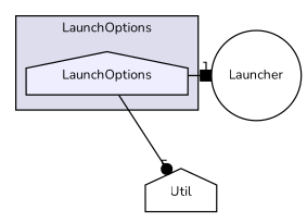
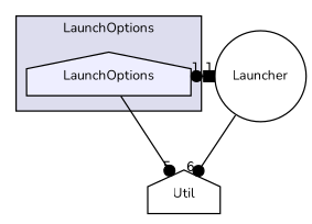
  digraph {
    compound=true
    fontname=Nunito
    node [fontname=Nunito fontsize=10 shape=house]
    edge [arrowhead=dot fontname=Nunito headlabel=1 labeldistance=1.5 labelfontname=Helvetica labelfontsize=10]
    n1 [fillcolor="#eeeeff" label=LaunchOptions pencolor=black style=filled]
    n2 [label=Launcher shape=circle]
    n3 [label=Util]
    subgraph cluster_1 {
      bgcolor="#ddddee"
      fontsize=10
      label=LaunchOptions
      pencolor=black
      n1
    }
    n1 -> n2 [arrowhead=box]
    n1 -> n3 [headlabel=5]
+   n2 -> n1
+   n2 -> n3 [headlabel=6]
  }
